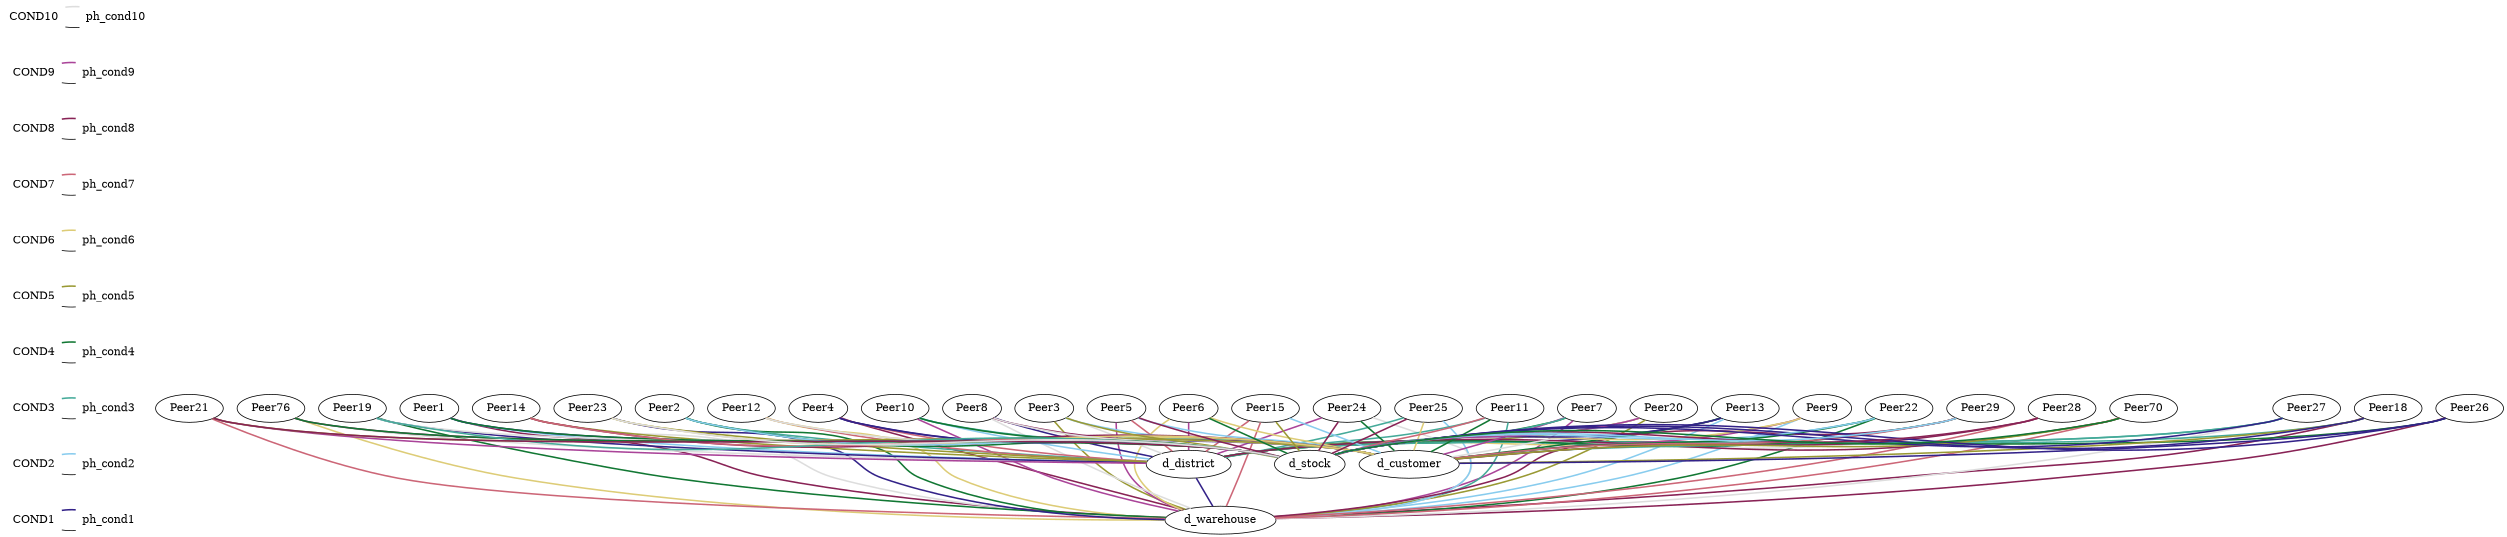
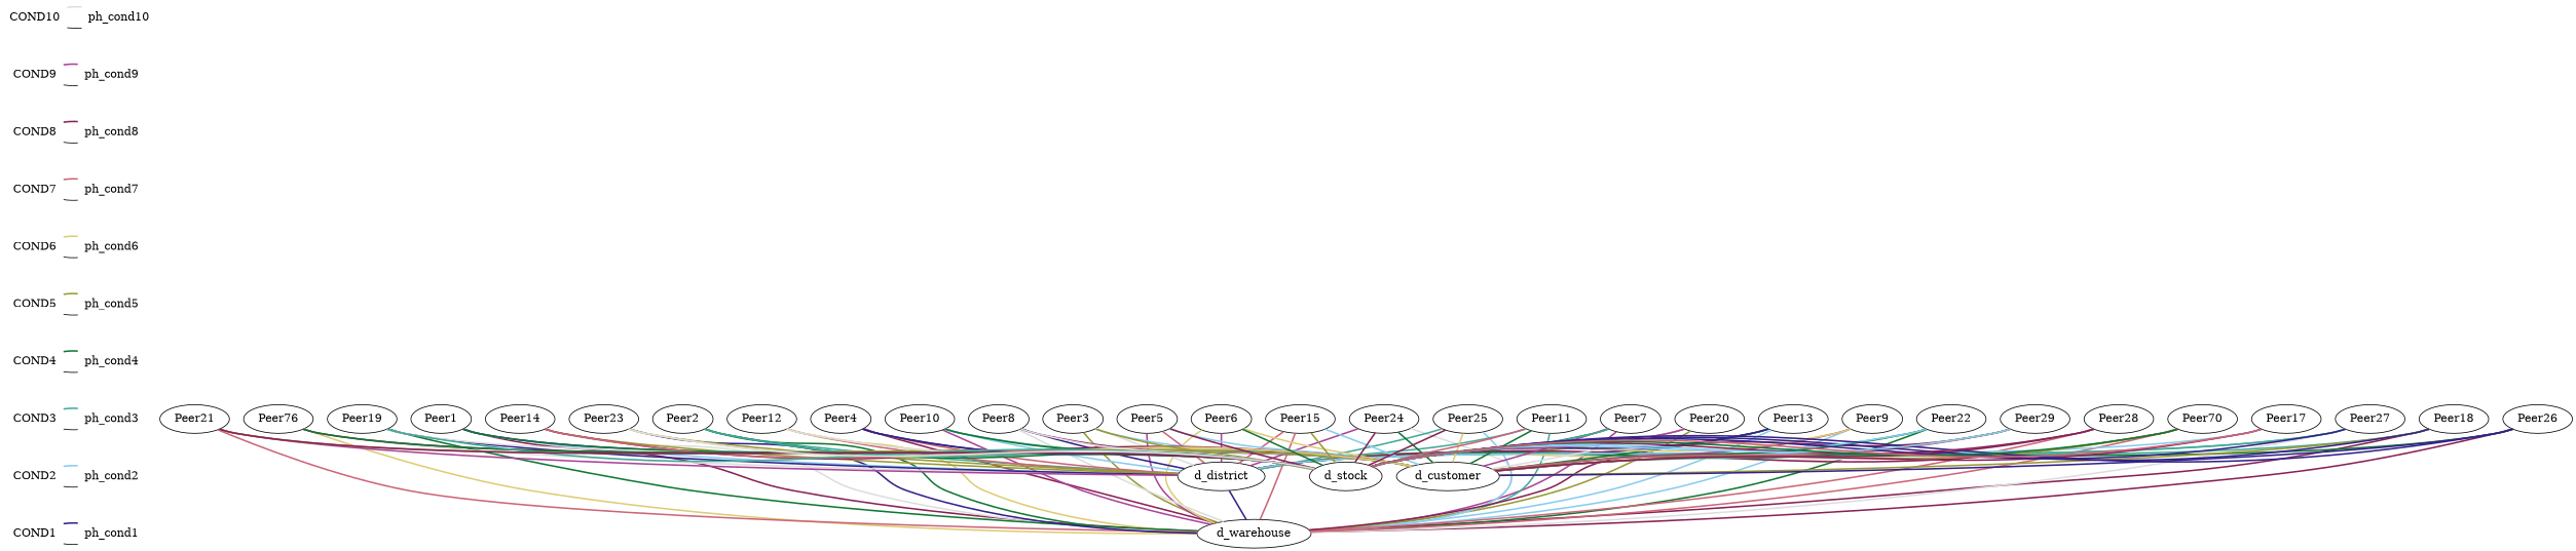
  graph {
    rankdir=BT
    edge [style=bold]
    n1 [label=COND1 shape=plaintext]
    ph_cond1 [shape=plaintext]
    n3 [label=COND2 shape=plaintext]
    ph_cond2 [shape=plaintext]
    n5 [label=COND3 shape=plaintext]
    ph_cond3 [shape=plaintext]
    n7 [label=COND4 shape=plaintext]
    ph_cond4 [shape=plaintext]
    n9 [label=COND5 shape=plaintext]
    ph_cond5 [shape=plaintext]
    n11 [label=COND6 shape=plaintext]
    ph_cond6 [shape=plaintext]
    n13 [label=COND7 shape=plaintext]
    ph_cond7 [shape=plaintext]
    n15 [label=COND8 shape=plaintext]
    ph_cond8 [shape=plaintext]
    n17 [label=COND9 shape=plaintext]
    ph_cond9 [shape=plaintext]
    n19 [label=COND10 shape=plaintext]
    ph_cond10 [shape=plaintext]
    d_warehouse
    Peer1
    Peer2
    Peer3
    Peer4
    Peer5
    Peer6
    Peer7
    Peer8
    Peer9
    Peer10
    Peer11
    Peer12
    Peer13
    Peer14
    Peer15
    n37 [label=Peer76]
    Peer18
    Peer19
    Peer20
    Peer21
    Peer22
    Peer23
    Peer24
    Peer25
    Peer26
    Peer27
    Peer28
    Peer29
    n50 [label=Peer70]
    d_district
+   Peer17
    d_customer
    d_stock
    subgraph sub_1 {
      rank=same
      rankdir=LR
      n1
      ph_cond1
    }
    subgraph sub_2 {
      rank=same
      rankdir=LR
      n3
      ph_cond2
    }
    subgraph sub_3 {
      rank=same
      rankdir=LR
      n5
      ph_cond3
    }
    subgraph sub_4 {
      rank=same
      rankdir=LR
      n7
      ph_cond4
    }
    subgraph sub_5 {
      rank=same
      rankdir=LR
      n9
      ph_cond5
    }
    subgraph sub_6 {
      rank=same
      rankdir=LR
      n11
      ph_cond6
    }
    subgraph sub_7 {
      rank=same
      rankdir=LR
      n13
      ph_cond7
    }
    subgraph sub_8 {
      rank=same
      rankdir=LR
      n15
      ph_cond8
    }
    subgraph sub_9 {
      rank=same
      rankdir=LR
      n17
      ph_cond9
    }
    subgraph sub_10 {
      rank=same
      rankdir=LR
      n19
      ph_cond10
    }
    n1 -- ph_cond1 [color="#332288"]
    n1 -- ph_cond1 [style=""]
    n1 -- n3 [style=invis]
    n3 -- ph_cond2 [color="#88CCEE"]
    n3 -- ph_cond2 [style=""]
    n3 -- n5 [style=invis]
    n5 -- ph_cond3 [color="#44AA99"]
    n5 -- ph_cond3 [style=""]
    n5 -- n7 [style=invis]
    n7 -- ph_cond4 [color="#117733"]
    n7 -- ph_cond4 [style=""]
    n7 -- n9 [style=invis]
    n9 -- ph_cond5 [color="#999933"]
    n9 -- ph_cond5 [style=""]
    n9 -- n11 [style=invis]
    n11 -- ph_cond6 [color="#DDCC77"]
    n11 -- ph_cond6 [style=""]
    n11 -- n13 [style=invis]
    n13 -- ph_cond7 [color="#CC6677"]
    n13 -- ph_cond7 [style=""]
    n13 -- n15 [style=invis]
    n15 -- ph_cond8 [color="#882255"]
    n15 -- ph_cond8 [style=""]
    n15 -- n17 [style=invis]
    n17 -- ph_cond9 [color="#AA4499"]
    n17 -- ph_cond9 [style=""]
    n17 -- n19 [style=invis]
    n19 -- ph_cond10 [color="#DDDDDD"]
    n19 -- ph_cond10 [style=""]
    d_warehouse -- Peer1 [color="#882255"]
    d_warehouse -- Peer2 [color="#117733"]
    d_warehouse -- Peer3 [color="#999933"]
    d_warehouse -- Peer4 [color="#882255"]
    d_warehouse -- Peer5 [color="#AA4499"]
    d_warehouse -- Peer6 [color="#DDCC77"]
    d_warehouse -- Peer7 [color="#AA4499"]
    d_warehouse -- Peer8 [color="#DDDDDD"]
    d_warehouse -- Peer9 [color="#88CCEE"]
    d_warehouse -- Peer10 [color="#AA4499"]
    d_warehouse -- Peer11 [color="#44AA99"]
    d_warehouse -- Peer12 [color="#DDCC77"]
    d_warehouse -- Peer13 [color="#88CCEE"]
    d_warehouse -- Peer14 [color="#DDDDDD"]
    d_warehouse -- Peer15 [color="#CC6677"]
    d_warehouse -- n37 [color="#DDCC77"]
    d_warehouse -- Peer18 [color="#882255"]
    d_warehouse -- Peer19 [color="#117733"]
    d_warehouse -- Peer20 [color="#999933"]
    d_warehouse -- Peer21 [color="#CC6677"]
    d_warehouse -- Peer22 [color="#117733"]
    d_warehouse -- Peer23 [color="#332288"]
    d_warehouse -- Peer24 [color="#DDDDDD"]
    d_warehouse -- Peer25 [color="#88CCEE"]
    d_warehouse -- Peer26 [color="#882255"]
    d_warehouse -- Peer27 [color="#DDDDDD"]
    d_warehouse -- Peer28 [color="#CC6677"]
    d_warehouse -- Peer29 [color="#882255"]
    d_warehouse -- n50 [color="#CC6677"]
    d_warehouse -- d_district [color="#332288"]
    d_district -- Peer1 [color="#88CCEE"]
    d_district -- Peer2 [color="#44AA99"]
    d_district -- Peer3 [color="#DDDDDD"]
    d_district -- Peer4 [color="#CC6677"]
    d_district -- Peer5 [color="#CC6677"]
    d_district -- Peer6 [color="#AA4499"]
    d_district -- Peer7 [color="#117733"]
    d_district -- Peer8 [color="#332288"]
    d_district -- Peer9 [color="#DDCC77"]
    d_district -- Peer10 [color="#88CCEE"]
    d_district -- Peer11 [color="#44AA99"]
    d_district -- Peer12 [color="#CC6677"]
    d_district -- Peer13 [color="#332288"]
    d_district -- Peer14 [color="#999933"]
    d_district -- Peer15 [color="#CC6677"]
    d_district -- n37 [color="#DDDDDD"]
    d_district -- Peer18 [color="#44AA99"]
    d_district -- Peer19 [color="#332288"]
    d_district -- Peer20 [color="#999933"]
    d_district -- Peer21 [color="#AA4499"]
    d_district -- Peer22 [color="#44AA99"]
    d_district -- Peer23 [color="#999933"]
    d_district -- Peer24 [color="#AA4499"]
    d_district -- Peer25 [color="#44AA99"]
    d_district -- Peer26 [color="#117733"]
    d_district -- Peer27 [color="#44AA99"]
    d_district -- Peer28 [color="#DDDDDD"]
    d_district -- Peer29 [color="#117733"]
    d_district -- n50 [color="#882255"]
+   d_district -- Peer17 [color="#88CCEE"]
    d_customer -- Peer1 [color="#332288"]
    d_customer -- Peer2 [color="#117733"]
    d_customer -- Peer3 [color="#88CCEE"]
    d_customer -- Peer4 [color="#332288"]
    d_customer -- Peer5 [color="#88CCEE"]
    d_customer -- Peer6 [color="#DDCC77"]
    d_customer -- Peer7 [color="#AA4499"]
    d_customer -- Peer8 [color="#882255"]
    d_customer -- Peer9 [color="#AA4499"]
    d_customer -- Peer10 [color="#44AA99"]
    d_customer -- Peer11 [color="#117733"]
    d_customer -- Peer12 [color="#DDCC77"]
    d_customer -- Peer13 [color="#117733"]
    d_customer -- Peer14 [color="#882255"]
    d_customer -- Peer15 [color="#88CCEE"]
    d_customer -- n37 [color="#882255"]
    d_customer -- Peer18 [color="#999933"]
    d_customer -- Peer19 [color="#DDDDDD"]
    d_customer -- Peer20 [color="#DDDDDD"]
    d_customer -- Peer21 [color="#999933"]
    d_customer -- Peer22 [color="#117733"]
    d_customer -- Peer23 [color="#DDCC77"]
    d_customer -- Peer24 [color="#117733"]
    d_customer -- Peer25 [color="#DDCC77"]
    d_customer -- Peer26 [color="#332288"]
    d_customer -- Peer27 [color="#44AA99"]
    d_customer -- Peer28 [color="#882255"]
    d_customer -- Peer29 [color="#CC6677"]
    d_customer -- n50 [color="#999933"]
+   d_customer -- Peer17 [color="#882255"]
    d_stock -- Peer1 [color="#117733"]
-   d_stock -- Peer2 [color="#88CCEE"]
+   d_stock -- Peer2 [color="#44AA99"]
    d_stock -- Peer3 [color="#999933"]
    d_stock -- Peer4 [color="#332288"]
    d_stock -- Peer5 [color="#882255"]
    d_stock -- Peer6 [color="#117733"]
    d_stock -- Peer7 [color="#44AA99"]
    d_stock -- Peer8 [color="#DDDDDD"]
    d_stock -- Peer9 [color="#DDCC77"]
    d_stock -- Peer10 [color="#117733"]
    d_stock -- Peer11 [color="#CC6677"]
    d_stock -- Peer12 [color="#DDDDDD"]
    d_stock -- Peer13 [color="#332288"]
    d_stock -- Peer14 [color="#CC6677"]
    d_stock -- Peer15 [color="#999933"]
    d_stock -- n37 [color="#117733"]
    d_stock -- Peer18 [color="#332288"]
    d_stock -- Peer19 [color="#44AA99"]
    d_stock -- Peer20 [color="#AA4499"]
    d_stock -- Peer21 [color="#882255"]
    d_stock -- Peer22 [color="#88CCEE"]
    d_stock -- Peer23 [color="#DDDDDD"]
    d_stock -- Peer24 [color="#882255"]
    d_stock -- Peer25 [color="#882255"]
    d_stock -- Peer26 [color="#332288"]
    d_stock -- Peer27 [color="#332288"]
    d_stock -- Peer28 [color="#882255"]
    d_stock -- Peer29 [color="#88CCEE"]
    d_stock -- n50 [color="#117733"]
+   d_stock -- Peer17 [color="#CC6677"]
  }
